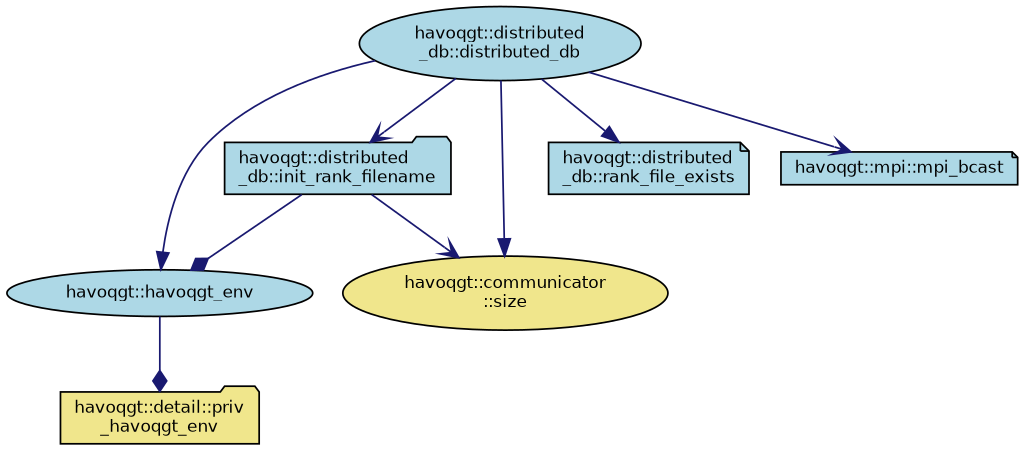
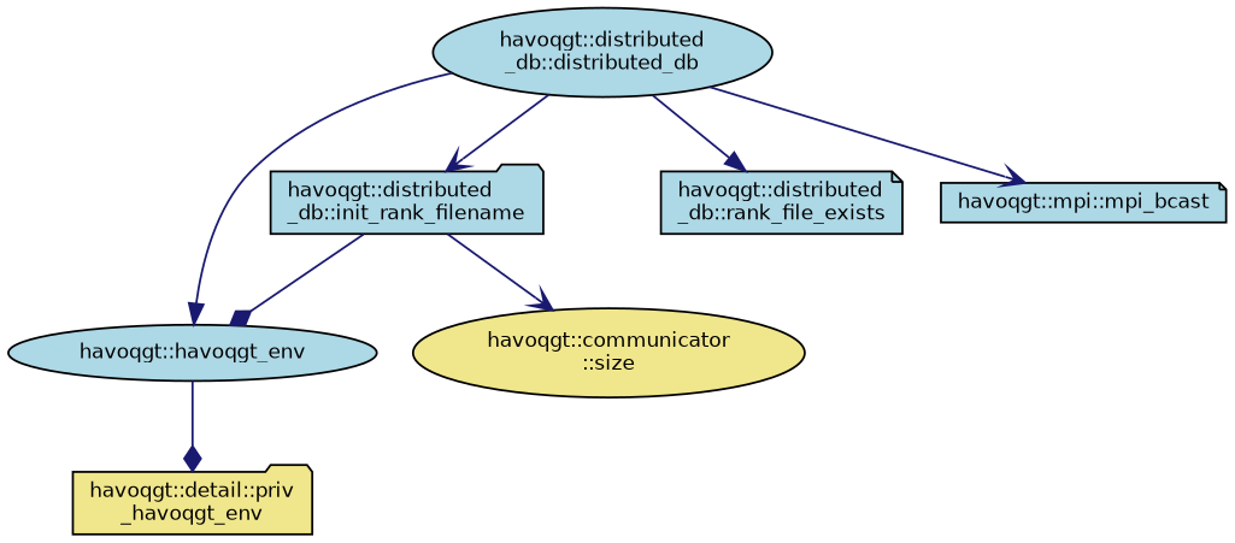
  digraph {
    rankdir=TB
    node [color=black fillcolor=lightblue fontname=Helvetica fontsize=10 shape=ellipse style=filled]
    edge [arrowhead=normal color=midnightblue fontname=Helvetica fontsize=10 labelfontname=Helvetica labelfontsize=10 style=solid]
    n1 [fontcolor=black height=0.2 label="havoqgt::distributed\l_db::distributed_db" width=0.4]
    n2 [height=0.2 label="havoqgt::havoqgt_env" width=0.4]
    n3 [fillcolor=khaki height=0.2 label="havoqgt::communicator\l::size" width=0.4]
    n4 [height=0.2 label="havoqgt::distributed\l_db::init_rank_filename" shape=folder width=0.4]
    n5 [height=0.2 label="havoqgt::distributed\l_db::rank_file_exists" shape=note width=0.4]
    n6 [height=0.2 label="havoqgt::mpi::mpi_bcast" shape=note width=0.4]
    n7 [fillcolor=khaki height=0.2 label="havoqgt::detail::priv\l_havoqgt_env" shape=folder width=0.4]
    n1 -> n2
-   n1 -> n3
    n1 -> n4 [arrowhead=vee]
    n1 -> n5
    n1 -> n6 [arrowhead=vee]
    n2 -> n7 [arrowhead=diamond]
    n4 -> n2 [arrowhead=diamond]
    n4 -> n3 [arrowhead=vee]
  }
